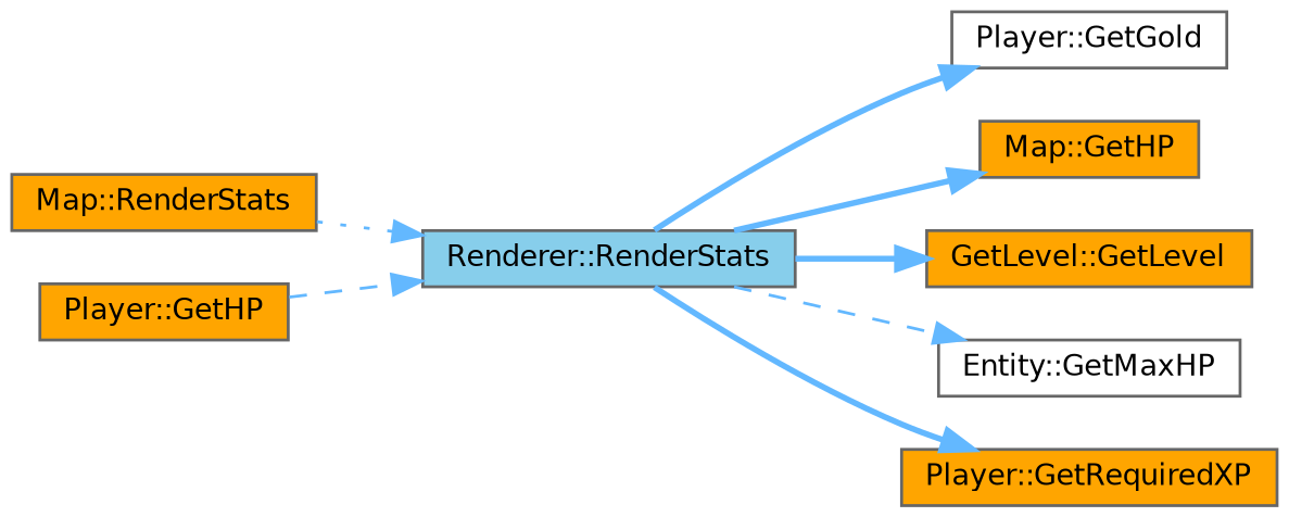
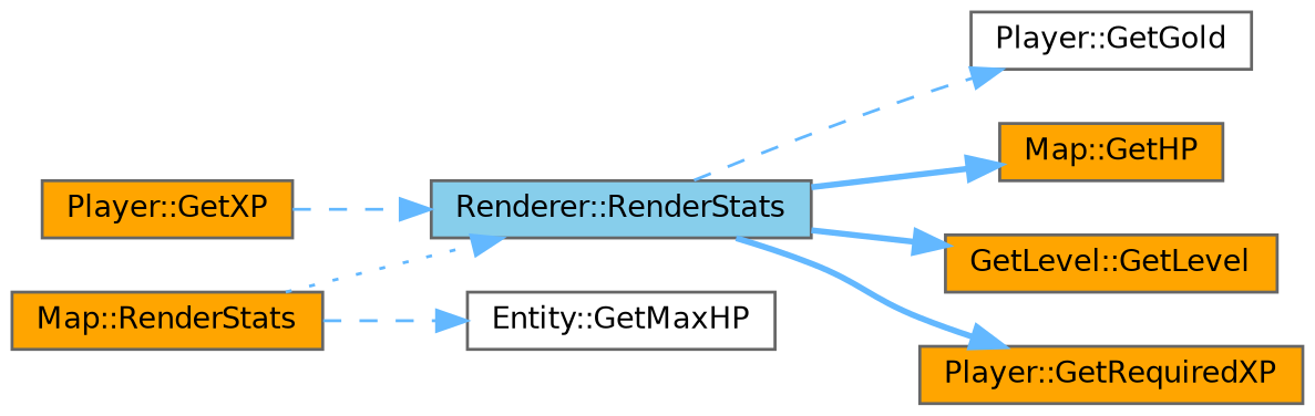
  digraph {
    rankdir=LR
    node [color=grey40 fillcolor=orange fontname=Helvetica fontsize=10 shape=box style=filled]
    edge [color=steelblue1 fontname=Helvetica fontsize=10 labelfontname=Helvetica labelfontsize=10 style=bold]
    n1 [color=gray40 fontcolor=black height=0.2 label="Map::RenderStats" width=0.4]
    n2 [fillcolor=skyblue height=0.2 label="Renderer::RenderStats" width=0.4]
    n3 [fillcolor=white height=0.2 label="Player::GetGold" width=0.4]
    n4 [height=0.2 label="Map::GetHP" width=0.4]
    n5 [height=0.2 label="GetLevel::GetLevel" width=0.4]
    n6 [fillcolor=white height=0.2 label="Entity::GetMaxHP" width=0.4]
    n7 [height=0.2 label="Player::GetRequiredXP" width=0.4]
-   n8 [height=0.2 label="Player::GetHP" width=0.4]
+   n8 [height=0.2 label="Player::GetXP" width=0.4]
    n1 -> n2 [style=dotted]
-   n2 -> n3
+   n2 -> n3 [style=dashed]
    n2 -> n4
    n2 -> n5
-   n2 -> n6 [style=dashed]
+   n1 -> n6 [style=dashed]
    n2 -> n7
    n8 -> n2 [style=dashed]
  }
